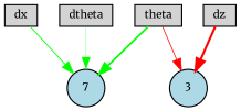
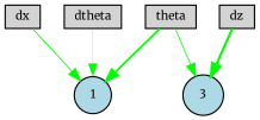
  digraph {
    fontname=Merriweather
    node [fillcolor=lightgray fontname=Merriweather fontsize=9 shape=box style=filled]
    edge [color=green fontname=Merriweather style=solid]
    dx [height=0.2 width=0.2]
-   1 [fillcolor=lightblue height=0.2 shape=circle width=0.2 label=7]
+   1 [fillcolor=lightblue height=0.2 shape=circle width=0.2]
    dz [height=0.2 width=0.2]
    n4 [fillcolor=lightblue height=0.2 label=3 shape=circle width=0.2]
    theta [height=0.2 width=0.2]
    dtheta [height=0.2 width=0.2]
    dx -> 1 [penwidth=0.7373774892592417]
-   dz -> n4 [color=red penwidth=1.854286498183466]
+   dz -> n4 [penwidth=1.854286498183466]
    theta -> 1 [penwidth=1.51883961333135]
-   theta -> n4 [color=red penwidth=0.6509020004580763]
+   theta -> n4 [penwidth=0.6509020004580763]
    dtheta -> 1 [penwidth=0.1907865991081743]
  }
